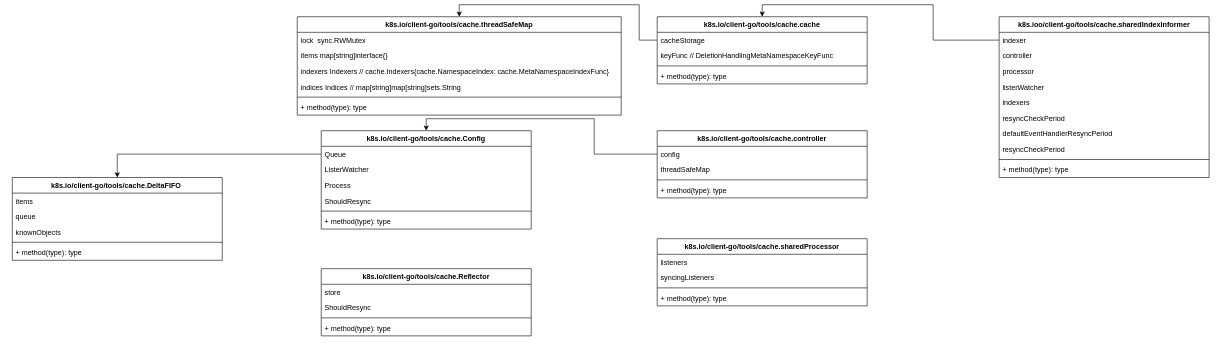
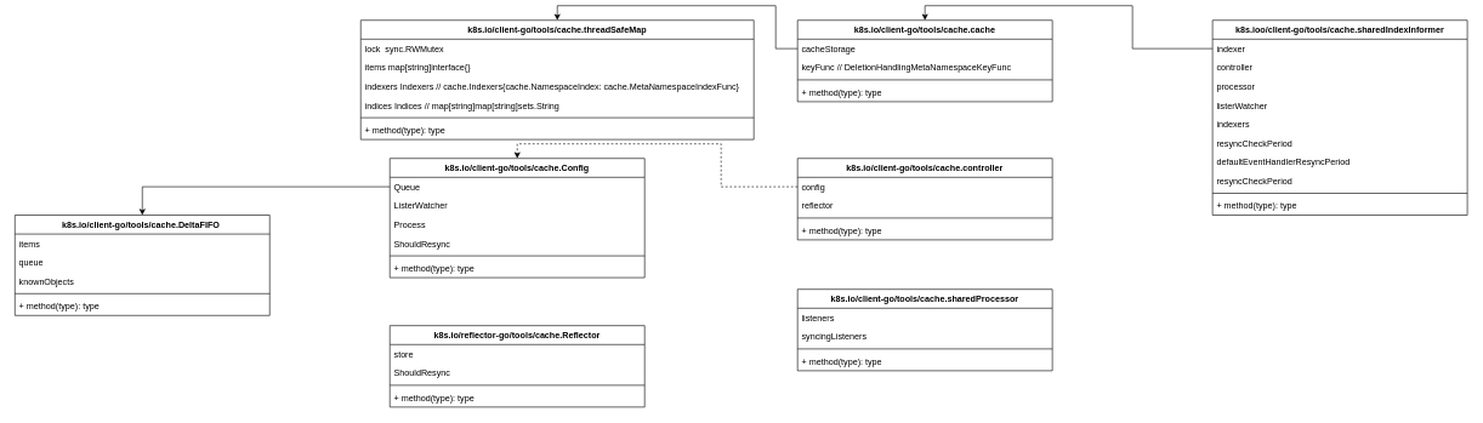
  <mxCell id="0" />
  <mxCell id="1" parent="0" />
  <mxCell id="2" value="k8s.ioo/client-go/tools/cache.sharedIndexInformer" style="swimlane;fontStyle=1;align=center;verticalAlign=top;childLayout=stackLayout;horizontal=1;startSize=26;horizontalStack=0;resizeParent=1;resizeParentMax=0;resizeLast=0;collapsible=1;marginBottom=0;" parent="1" vertex="1"><mxGeometry x="1665" y="20" width="350" height="268" as="geometry" /></mxCell>
  <mxCell id="3" value="indexer" style="text;strokeColor=none;fillColor=none;align=left;verticalAlign=top;spacingLeft=4;spacingRight=4;overflow=hidden;rotatable=0;points=[[0,0.5],[1,0.5]];portConstraint=eastwest;" parent="2" vertex="1"><mxGeometry y="26" width="350" height="26" as="geometry" /></mxCell>
  <mxCell id="4" value="controller" style="text;strokeColor=none;fillColor=none;align=left;verticalAlign=top;spacingLeft=4;spacingRight=4;overflow=hidden;rotatable=0;points=[[0,0.5],[1,0.5]];portConstraint=eastwest;" parent="2" vertex="1"><mxGeometry y="52" width="350" height="26" as="geometry" /></mxCell>
  <mxCell id="5" value="processor" style="text;strokeColor=none;fillColor=none;align=left;verticalAlign=top;spacingLeft=4;spacingRight=4;overflow=hidden;rotatable=0;points=[[0,0.5],[1,0.5]];portConstraint=eastwest;" parent="2" vertex="1"><mxGeometry y="78" width="350" height="26" as="geometry" /></mxCell>
  <mxCell id="6" value="listerWatcher" style="text;strokeColor=none;fillColor=none;align=left;verticalAlign=top;spacingLeft=4;spacingRight=4;overflow=hidden;rotatable=0;points=[[0,0.5],[1,0.5]];portConstraint=eastwest;" parent="2" vertex="1"><mxGeometry y="104" width="350" height="26" as="geometry" /></mxCell>
  <mxCell id="7" value="indexers" style="text;strokeColor=none;fillColor=none;align=left;verticalAlign=top;spacingLeft=4;spacingRight=4;overflow=hidden;rotatable=0;points=[[0,0.5],[1,0.5]];portConstraint=eastwest;" parent="2" vertex="1"><mxGeometry y="130" width="350" height="26" as="geometry" /></mxCell>
  <mxCell id="8" value="resyncCheckPeriod" style="text;strokeColor=none;fillColor=none;align=left;verticalAlign=top;spacingLeft=4;spacingRight=4;overflow=hidden;rotatable=0;points=[[0,0.5],[1,0.5]];portConstraint=eastwest;" parent="2" vertex="1"><mxGeometry y="156" width="350" height="26" as="geometry" /></mxCell>
  <mxCell id="9" value="defaultEventHandlerResyncPeriod" style="text;strokeColor=none;fillColor=none;align=left;verticalAlign=top;spacingLeft=4;spacingRight=4;overflow=hidden;rotatable=0;points=[[0,0.5],[1,0.5]];portConstraint=eastwest;" parent="2" vertex="1"><mxGeometry y="182" width="350" height="26" as="geometry" /></mxCell>
  <mxCell id="10" value="resyncCheckPeriod" style="text;strokeColor=none;fillColor=none;align=left;verticalAlign=top;spacingLeft=4;spacingRight=4;overflow=hidden;rotatable=0;points=[[0,0.5],[1,0.5]];portConstraint=eastwest;" parent="2" vertex="1"><mxGeometry y="208" width="350" height="26" as="geometry" /></mxCell>
  <mxCell id="11" value="" style="line;strokeWidth=1;fillColor=none;align=left;verticalAlign=middle;spacingTop=-1;spacingLeft=3;spacingRight=3;rotatable=0;labelPosition=right;points=[];portConstraint=eastwest;" parent="2" vertex="1"><mxGeometry y="234" width="350" height="8" as="geometry" /></mxCell>
  <mxCell id="12" value="+ method(type): type" style="text;strokeColor=none;fillColor=none;align=left;verticalAlign=top;spacingLeft=4;spacingRight=4;overflow=hidden;rotatable=0;points=[[0,0.5],[1,0.5]];portConstraint=eastwest;" parent="2" vertex="1"><mxGeometry y="242" width="350" height="26" as="geometry" /></mxCell>
  <mxCell id="13" value="k8s.io/client-go/tools/cache.cache" style="swimlane;fontStyle=1;align=center;verticalAlign=top;childLayout=stackLayout;horizontal=1;startSize=26;horizontalStack=0;resizeParent=1;resizeParentMax=0;resizeLast=0;collapsible=1;marginBottom=0;" parent="1" vertex="1"><mxGeometry x="1095" y="20" width="350" height="112" as="geometry" /></mxCell>
  <mxCell id="14" value="cacheStorage" style="text;strokeColor=none;fillColor=none;align=left;verticalAlign=top;spacingLeft=4;spacingRight=4;overflow=hidden;rotatable=0;points=[[0,0.5],[1,0.5]];portConstraint=eastwest;" parent="13" vertex="1"><mxGeometry y="26" width="350" height="26" as="geometry" /></mxCell>
  <mxCell id="15" value="keyFunc // DeletionHandlingMetaNamespaceKeyFunc" style="text;strokeColor=none;fillColor=none;align=left;verticalAlign=top;spacingLeft=4;spacingRight=4;overflow=hidden;rotatable=0;points=[[0,0.5],[1,0.5]];portConstraint=eastwest;" parent="13" vertex="1"><mxGeometry y="52" width="350" height="26" as="geometry" /></mxCell>
  <mxCell id="16" value="" style="line;strokeWidth=1;fillColor=none;align=left;verticalAlign=middle;spacingTop=-1;spacingLeft=3;spacingRight=3;rotatable=0;labelPosition=right;points=[];portConstraint=eastwest;" parent="13" vertex="1"><mxGeometry y="78" width="350" height="8" as="geometry" /></mxCell>
  <mxCell id="17" value="+ method(type): type" style="text;strokeColor=none;fillColor=none;align=left;verticalAlign=top;spacingLeft=4;spacingRight=4;overflow=hidden;rotatable=0;points=[[0,0.5],[1,0.5]];portConstraint=eastwest;" parent="13" vertex="1"><mxGeometry y="86" width="350" height="26" as="geometry" /></mxCell>
  <mxCell id="18" style="edgeStyle=orthogonalEdgeStyle;rounded=0;orthogonalLoop=1;jettySize=auto;html=1;entryX=0.5;entryY=0;entryDx=0;entryDy=0;" parent="1" source="3" target="13" edge="1"><mxGeometry relative="1" as="geometry" /></mxCell>
  <mxCell id="19" value="k8s.io/client-go/tools/cache.threadSafeMap" style="swimlane;fontStyle=1;align=center;verticalAlign=top;childLayout=stackLayout;horizontal=1;startSize=26;horizontalStack=0;resizeParent=1;resizeParentMax=0;resizeLast=0;collapsible=1;marginBottom=0;" parent="1" vertex="1"><mxGeometry x="495" y="20" width="540" height="164" as="geometry" /></mxCell>
  <mxCell id="20" value="lock  sync.RWMutex" style="text;strokeColor=none;fillColor=none;align=left;verticalAlign=top;spacingLeft=4;spacingRight=4;overflow=hidden;rotatable=0;points=[[0,0.5],[1,0.5]];portConstraint=eastwest;" parent="19" vertex="1"><mxGeometry y="26" width="540" height="26" as="geometry" /></mxCell>
  <mxCell id="21" value="items map[string]interface{}" style="text;strokeColor=none;fillColor=none;align=left;verticalAlign=top;spacingLeft=4;spacingRight=4;overflow=hidden;rotatable=0;points=[[0,0.5],[1,0.5]];portConstraint=eastwest;" parent="19" vertex="1"><mxGeometry y="52" width="540" height="26" as="geometry" /></mxCell>
  <mxCell id="22" value="indexers Indexers // cache.Indexers{cache.NamespaceIndex: cache.MetaNamespaceIndexFunc}" style="text;strokeColor=none;fillColor=none;align=left;verticalAlign=top;spacingLeft=4;spacingRight=4;overflow=hidden;rotatable=0;points=[[0,0.5],[1,0.5]];portConstraint=eastwest;" parent="19" vertex="1"><mxGeometry y="78" width="540" height="26" as="geometry" /></mxCell>
  <mxCell id="23" value="indices Indices // map[string]map[string]sets.String" style="text;strokeColor=none;fillColor=none;align=left;verticalAlign=top;spacingLeft=4;spacingRight=4;overflow=hidden;rotatable=0;points=[[0,0.5],[1,0.5]];portConstraint=eastwest;" parent="19" vertex="1"><mxGeometry y="104" width="540" height="26" as="geometry" /></mxCell>
  <mxCell id="24" value="" style="line;strokeWidth=1;fillColor=none;align=left;verticalAlign=middle;spacingTop=-1;spacingLeft=3;spacingRight=3;rotatable=0;labelPosition=right;points=[];portConstraint=eastwest;" parent="19" vertex="1"><mxGeometry y="130" width="540" height="8" as="geometry" /></mxCell>
  <mxCell id="25" value="+ method(type): type" style="text;strokeColor=none;fillColor=none;align=left;verticalAlign=top;spacingLeft=4;spacingRight=4;overflow=hidden;rotatable=0;points=[[0,0.5],[1,0.5]];portConstraint=eastwest;" parent="19" vertex="1"><mxGeometry y="138" width="540" height="26" as="geometry" /></mxCell>
  <mxCell id="26" style="edgeStyle=orthogonalEdgeStyle;rounded=0;orthogonalLoop=1;jettySize=auto;html=1;entryX=0.5;entryY=0;entryDx=0;entryDy=0;" parent="1" source="14" target="19" edge="1"><mxGeometry relative="1" as="geometry" /></mxCell>
  <mxCell id="27" value="k8s.io/client-go/tools/cache.controller" style="swimlane;fontStyle=1;align=center;verticalAlign=top;childLayout=stackLayout;horizontal=1;startSize=26;horizontalStack=0;resizeParent=1;resizeParentMax=0;resizeLast=0;collapsible=1;marginBottom=0;" parent="1" vertex="1"><mxGeometry x="1095" y="210" width="350" height="112" as="geometry" /></mxCell>
  <mxCell id="28" value="config" style="text;strokeColor=none;fillColor=none;align=left;verticalAlign=top;spacingLeft=4;spacingRight=4;overflow=hidden;rotatable=0;points=[[0,0.5],[1,0.5]];portConstraint=eastwest;" parent="27" vertex="1"><mxGeometry y="26" width="350" height="26" as="geometry" /></mxCell>
- <mxCell id="29" value="threadSafeMap" style="text;strokeColor=none;fillColor=none;align=left;verticalAlign=top;spacingLeft=4;spacingRight=4;overflow=hidden;rotatable=0;points=[[0,0.5],[1,0.5]];portConstraint=eastwest;" parent="27" vertex="1"><mxGeometry y="52" width="350" height="26" as="geometry" /></mxCell>
+ <mxCell id="29" value="reflector" style="text;strokeColor=none;fillColor=none;align=left;verticalAlign=top;spacingLeft=4;spacingRight=4;overflow=hidden;rotatable=0;points=[[0,0.5],[1,0.5]];portConstraint=eastwest;" parent="27" vertex="1"><mxGeometry y="52" width="350" height="26" as="geometry" /></mxCell>
  <mxCell id="30" value="" style="line;strokeWidth=1;fillColor=none;align=left;verticalAlign=middle;spacingTop=-1;spacingLeft=3;spacingRight=3;rotatable=0;labelPosition=right;points=[];portConstraint=eastwest;" parent="27" vertex="1"><mxGeometry y="78" width="350" height="8" as="geometry" /></mxCell>
  <mxCell id="31" value="+ method(type): type" style="text;strokeColor=none;fillColor=none;align=left;verticalAlign=top;spacingLeft=4;spacingRight=4;overflow=hidden;rotatable=0;points=[[0,0.5],[1,0.5]];portConstraint=eastwest;" parent="27" vertex="1"><mxGeometry y="86" width="350" height="26" as="geometry" /></mxCell>
  <mxCell id="32" value="k8s.io/client-go/tools/cache.sharedProcessor" style="swimlane;fontStyle=1;align=center;verticalAlign=top;childLayout=stackLayout;horizontal=1;startSize=26;horizontalStack=0;resizeParent=1;resizeParentMax=0;resizeLast=0;collapsible=1;marginBottom=0;" parent="1" vertex="1"><mxGeometry x="1095" y="390" width="350" height="112" as="geometry" /></mxCell>
  <mxCell id="33" value="listeners" style="text;strokeColor=none;fillColor=none;align=left;verticalAlign=top;spacingLeft=4;spacingRight=4;overflow=hidden;rotatable=0;points=[[0,0.5],[1,0.5]];portConstraint=eastwest;" parent="32" vertex="1"><mxGeometry y="26" width="350" height="26" as="geometry" /></mxCell>
  <mxCell id="34" value="syncingListeners" style="text;strokeColor=none;fillColor=none;align=left;verticalAlign=top;spacingLeft=4;spacingRight=4;overflow=hidden;rotatable=0;points=[[0,0.5],[1,0.5]];portConstraint=eastwest;" parent="32" vertex="1"><mxGeometry y="52" width="350" height="26" as="geometry" /></mxCell>
  <mxCell id="35" value="" style="line;strokeWidth=1;fillColor=none;align=left;verticalAlign=middle;spacingTop=-1;spacingLeft=3;spacingRight=3;rotatable=0;labelPosition=right;points=[];portConstraint=eastwest;" parent="32" vertex="1"><mxGeometry y="78" width="350" height="8" as="geometry" /></mxCell>
  <mxCell id="36" value="+ method(type): type" style="text;strokeColor=none;fillColor=none;align=left;verticalAlign=top;spacingLeft=4;spacingRight=4;overflow=hidden;rotatable=0;points=[[0,0.5],[1,0.5]];portConstraint=eastwest;" parent="32" vertex="1"><mxGeometry y="86" width="350" height="26" as="geometry" /></mxCell>
- <mxCell id="37" value="k8s.io/client-go/tools/cache.Reflector" style="swimlane;fontStyle=1;align=center;verticalAlign=top;childLayout=stackLayout;horizontal=1;startSize=26;horizontalStack=0;resizeParent=1;resizeParentMax=0;resizeLast=0;collapsible=1;marginBottom=0;" parent="1" vertex="1"><mxGeometry x="535" y="440" width="350" height="112" as="geometry" /></mxCell>
+ <mxCell id="37" value="k8s.io/reflector-go/tools/cache.Reflector" style="swimlane;fontStyle=1;align=center;verticalAlign=top;childLayout=stackLayout;horizontal=1;startSize=26;horizontalStack=0;resizeParent=1;resizeParentMax=0;resizeLast=0;collapsible=1;marginBottom=0;" parent="1" vertex="1"><mxGeometry x="535" y="440" width="350" height="112" as="geometry" /></mxCell>
  <mxCell id="38" value="store" style="text;strokeColor=none;fillColor=none;align=left;verticalAlign=top;spacingLeft=4;spacingRight=4;overflow=hidden;rotatable=0;points=[[0,0.5],[1,0.5]];portConstraint=eastwest;" parent="37" vertex="1"><mxGeometry y="26" width="350" height="26" as="geometry" /></mxCell>
  <mxCell id="39" value="ShouldResync" style="text;strokeColor=none;fillColor=none;align=left;verticalAlign=top;spacingLeft=4;spacingRight=4;overflow=hidden;rotatable=0;points=[[0,0.5],[1,0.5]];portConstraint=eastwest;" parent="37" vertex="1"><mxGeometry y="52" width="350" height="26" as="geometry" /></mxCell>
  <mxCell id="40" value="" style="line;strokeWidth=1;fillColor=none;align=left;verticalAlign=middle;spacingTop=-1;spacingLeft=3;spacingRight=3;rotatable=0;labelPosition=right;points=[];portConstraint=eastwest;" parent="37" vertex="1"><mxGeometry y="78" width="350" height="8" as="geometry" /></mxCell>
  <mxCell id="41" value="+ method(type): type" style="text;strokeColor=none;fillColor=none;align=left;verticalAlign=top;spacingLeft=4;spacingRight=4;overflow=hidden;rotatable=0;points=[[0,0.5],[1,0.5]];portConstraint=eastwest;" parent="37" vertex="1"><mxGeometry y="86" width="350" height="26" as="geometry" /></mxCell>
  <mxCell id="42" value="k8s.io/client-go/tools/cache.Config" style="swimlane;fontStyle=1;align=center;verticalAlign=top;childLayout=stackLayout;horizontal=1;startSize=26;horizontalStack=0;resizeParent=1;resizeParentMax=0;resizeLast=0;collapsible=1;marginBottom=0;" parent="1" vertex="1"><mxGeometry x="535" y="210" width="350" height="164" as="geometry" /></mxCell>
  <mxCell id="43" value="Queue" style="text;strokeColor=none;fillColor=none;align=left;verticalAlign=top;spacingLeft=4;spacingRight=4;overflow=hidden;rotatable=0;points=[[0,0.5],[1,0.5]];portConstraint=eastwest;" parent="42" vertex="1"><mxGeometry y="26" width="350" height="26" as="geometry" /></mxCell>
  <mxCell id="44" value="ListerWatcher" style="text;strokeColor=none;fillColor=none;align=left;verticalAlign=top;spacingLeft=4;spacingRight=4;overflow=hidden;rotatable=0;points=[[0,0.5],[1,0.5]];portConstraint=eastwest;" parent="42" vertex="1"><mxGeometry y="52" width="350" height="26" as="geometry" /></mxCell>
  <mxCell id="45" value="Process" style="text;strokeColor=none;fillColor=none;align=left;verticalAlign=top;spacingLeft=4;spacingRight=4;overflow=hidden;rotatable=0;points=[[0,0.5],[1,0.5]];portConstraint=eastwest;" parent="42" vertex="1"><mxGeometry y="78" width="350" height="26" as="geometry" /></mxCell>
  <mxCell id="46" value="ShouldResync" style="text;strokeColor=none;fillColor=none;align=left;verticalAlign=top;spacingLeft=4;spacingRight=4;overflow=hidden;rotatable=0;points=[[0,0.5],[1,0.5]];portConstraint=eastwest;" parent="42" vertex="1"><mxGeometry y="104" width="350" height="26" as="geometry" /></mxCell>
  <mxCell id="47" value="" style="line;strokeWidth=1;fillColor=none;align=left;verticalAlign=middle;spacingTop=-1;spacingLeft=3;spacingRight=3;rotatable=0;labelPosition=right;points=[];portConstraint=eastwest;" parent="42" vertex="1"><mxGeometry y="130" width="350" height="8" as="geometry" /></mxCell>
  <mxCell id="48" value="+ method(type): type" style="text;strokeColor=none;fillColor=none;align=left;verticalAlign=top;spacingLeft=4;spacingRight=4;overflow=hidden;rotatable=0;points=[[0,0.5],[1,0.5]];portConstraint=eastwest;" parent="42" vertex="1"><mxGeometry y="138" width="350" height="26" as="geometry" /></mxCell>
- <mxCell id="49" style="edgeStyle=orthogonalEdgeStyle;rounded=0;orthogonalLoop=1;jettySize=auto;html=1;entryX=0.5;entryY=0;entryDx=0;entryDy=0;" parent="1" source="28" target="42" edge="1"><mxGeometry relative="1" as="geometry" /></mxCell>
+ <mxCell id="49" style="edgeStyle=orthogonalEdgeStyle;rounded=0;orthogonalLoop=1;jettySize=auto;html=1;entryX=0.5;entryY=0;entryDx=0;entryDy=0;dashed=1;" parent="1" source="28" target="42" edge="1"><mxGeometry relative="1" as="geometry" /></mxCell>
  <mxCell id="50" value="k8s.io/client-go/tools/cache.DeltaFIFO " style="swimlane;fontStyle=1;align=center;verticalAlign=top;childLayout=stackLayout;horizontal=1;startSize=26;horizontalStack=0;resizeParent=1;resizeParentMax=0;resizeLast=0;collapsible=1;marginBottom=0;" parent="1" vertex="1"><mxGeometry x="20" y="288" width="350" height="138" as="geometry" /></mxCell>
  <mxCell id="51" value="items" style="text;strokeColor=none;fillColor=none;align=left;verticalAlign=top;spacingLeft=4;spacingRight=4;overflow=hidden;rotatable=0;points=[[0,0.5],[1,0.5]];portConstraint=eastwest;" parent="50" vertex="1"><mxGeometry y="26" width="350" height="26" as="geometry" /></mxCell>
  <mxCell id="52" value="queue" style="text;strokeColor=none;fillColor=none;align=left;verticalAlign=top;spacingLeft=4;spacingRight=4;overflow=hidden;rotatable=0;points=[[0,0.5],[1,0.5]];portConstraint=eastwest;" parent="50" vertex="1"><mxGeometry y="52" width="350" height="26" as="geometry" /></mxCell>
  <mxCell id="53" value="knownObjects" style="text;strokeColor=none;fillColor=none;align=left;verticalAlign=top;spacingLeft=4;spacingRight=4;overflow=hidden;rotatable=0;points=[[0,0.5],[1,0.5]];portConstraint=eastwest;" parent="50" vertex="1"><mxGeometry y="78" width="350" height="26" as="geometry" /></mxCell>
  <mxCell id="54" value="" style="line;strokeWidth=1;fillColor=none;align=left;verticalAlign=middle;spacingTop=-1;spacingLeft=3;spacingRight=3;rotatable=0;labelPosition=right;points=[];portConstraint=eastwest;" parent="50" vertex="1"><mxGeometry y="104" width="350" height="8" as="geometry" /></mxCell>
  <mxCell id="55" value="+ method(type): type" style="text;strokeColor=none;fillColor=none;align=left;verticalAlign=top;spacingLeft=4;spacingRight=4;overflow=hidden;rotatable=0;points=[[0,0.5],[1,0.5]];portConstraint=eastwest;" parent="50" vertex="1"><mxGeometry y="112" width="350" height="26" as="geometry" /></mxCell>
  <mxCell id="56" style="edgeStyle=orthogonalEdgeStyle;rounded=0;orthogonalLoop=1;jettySize=auto;html=1;entryX=0.5;entryY=0;entryDx=0;entryDy=0;" parent="1" source="43" target="50" edge="1"><mxGeometry relative="1" as="geometry" /></mxCell>
